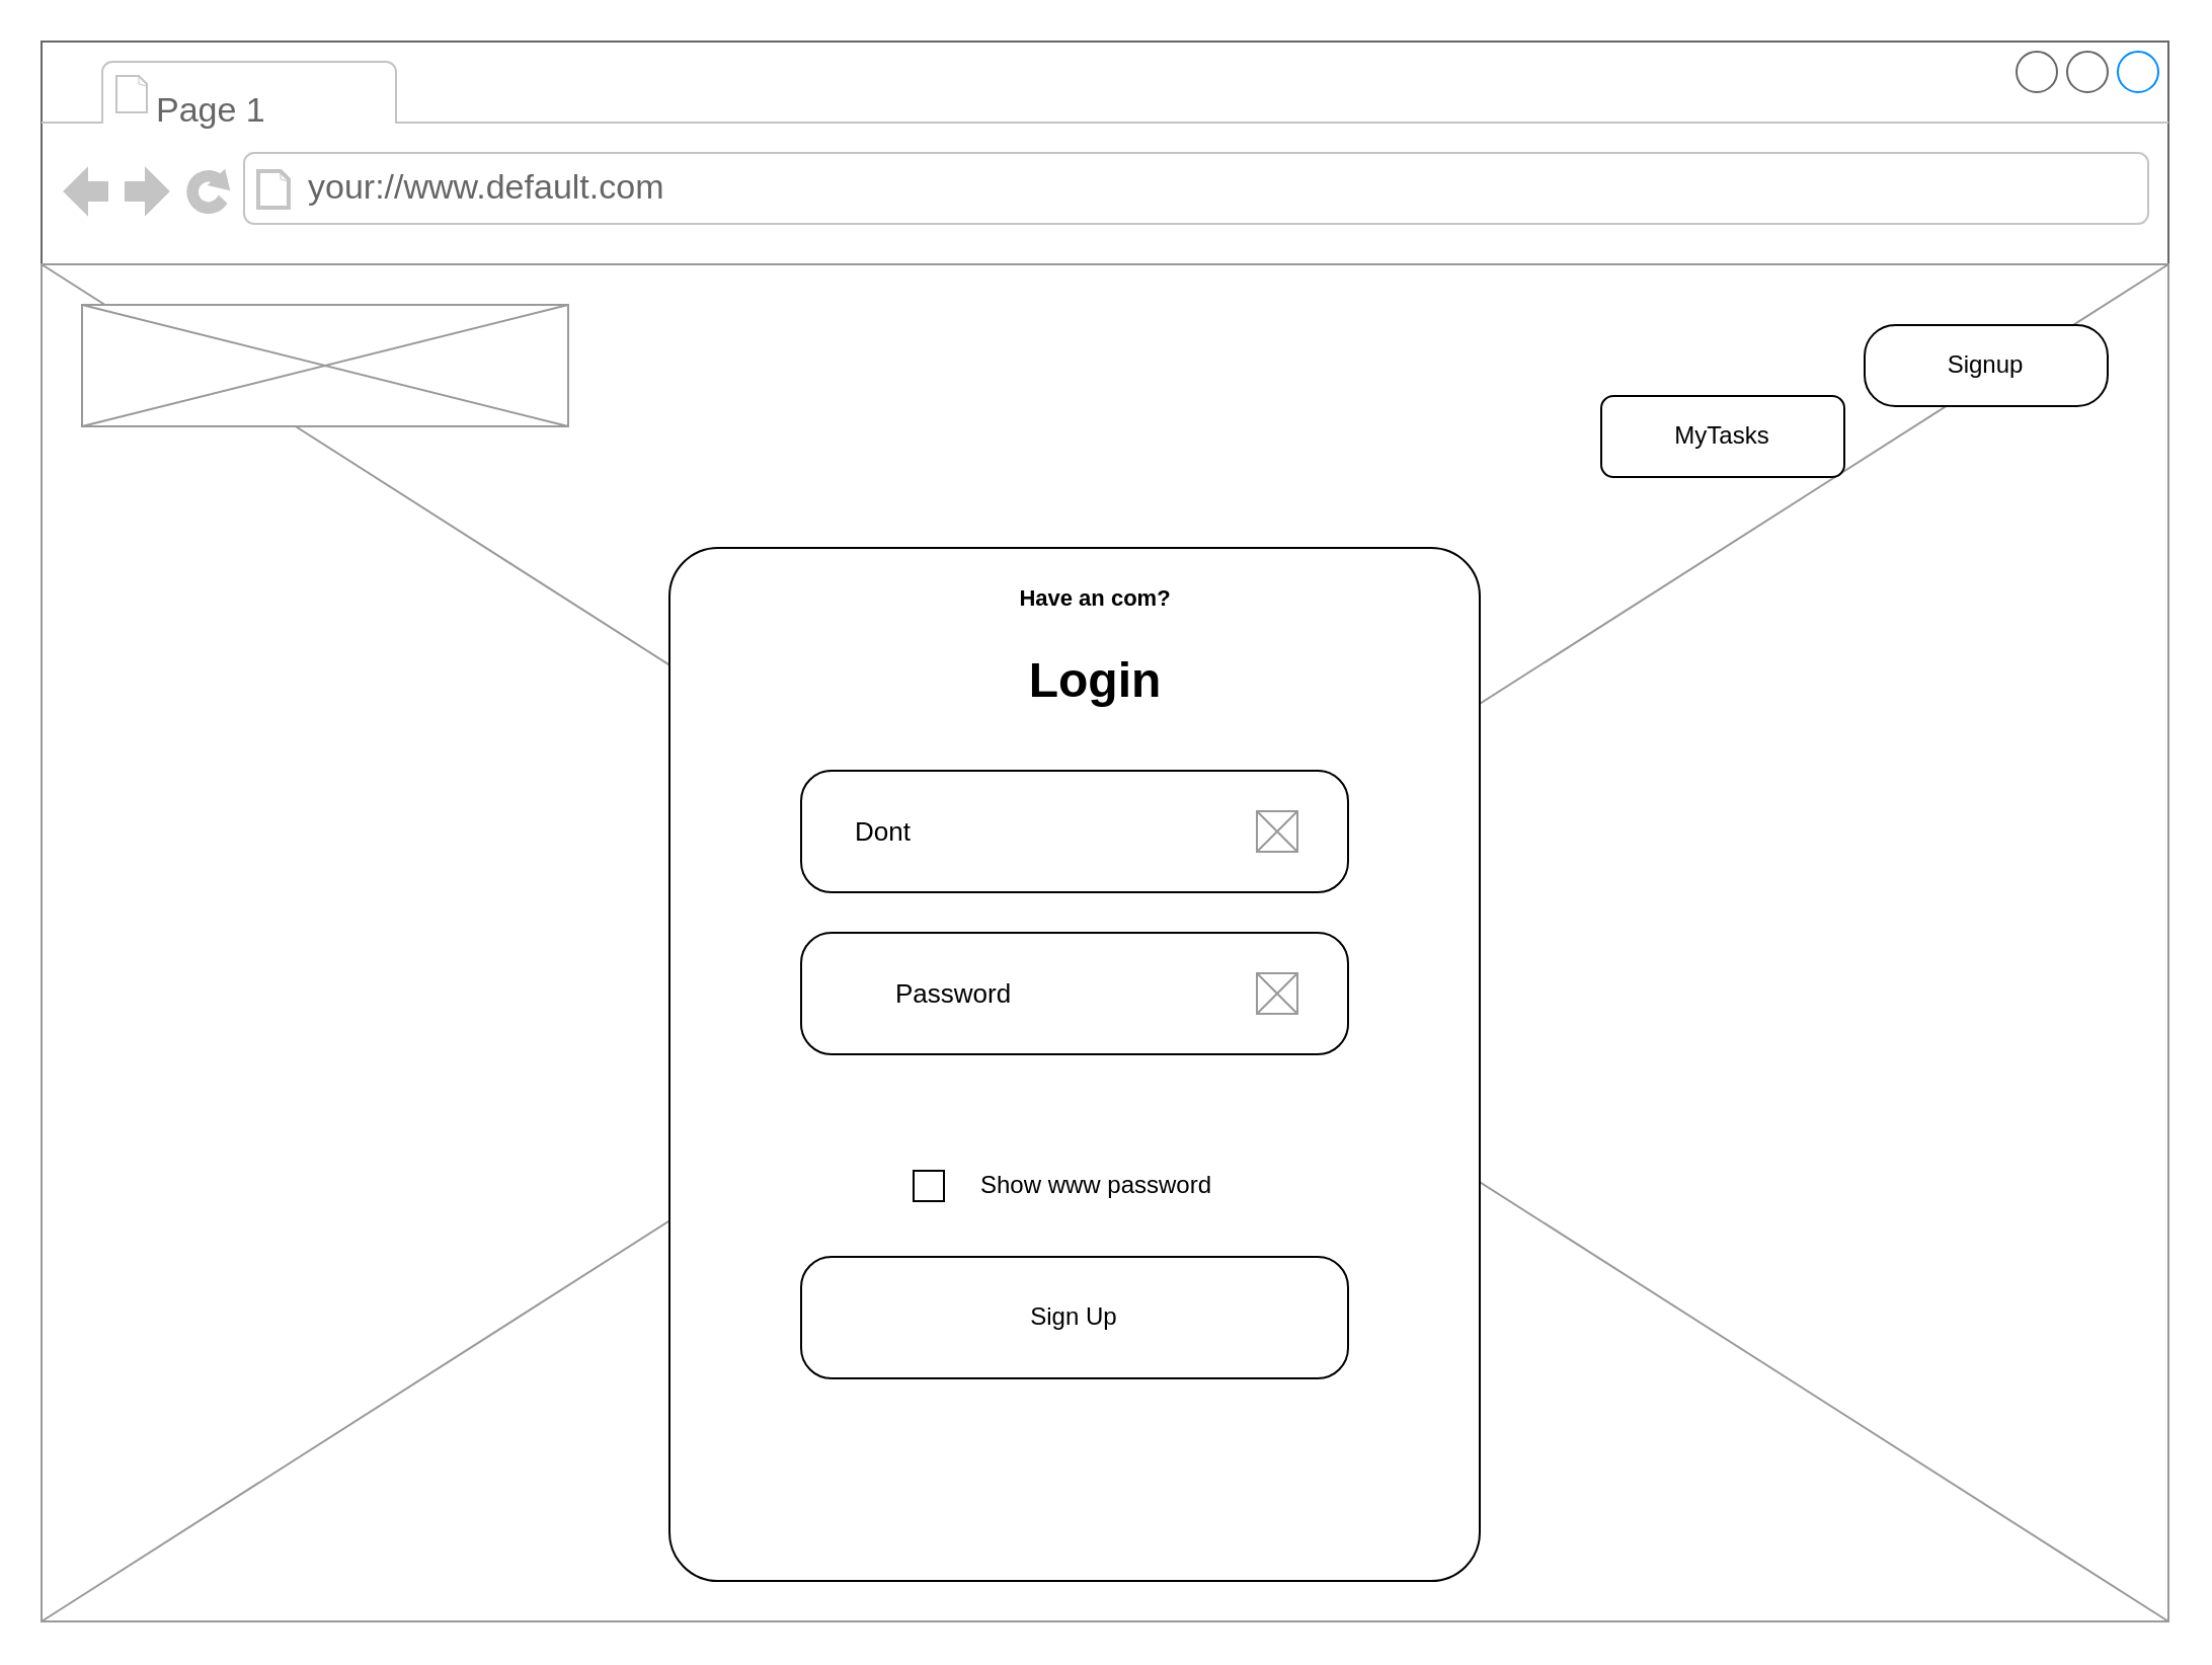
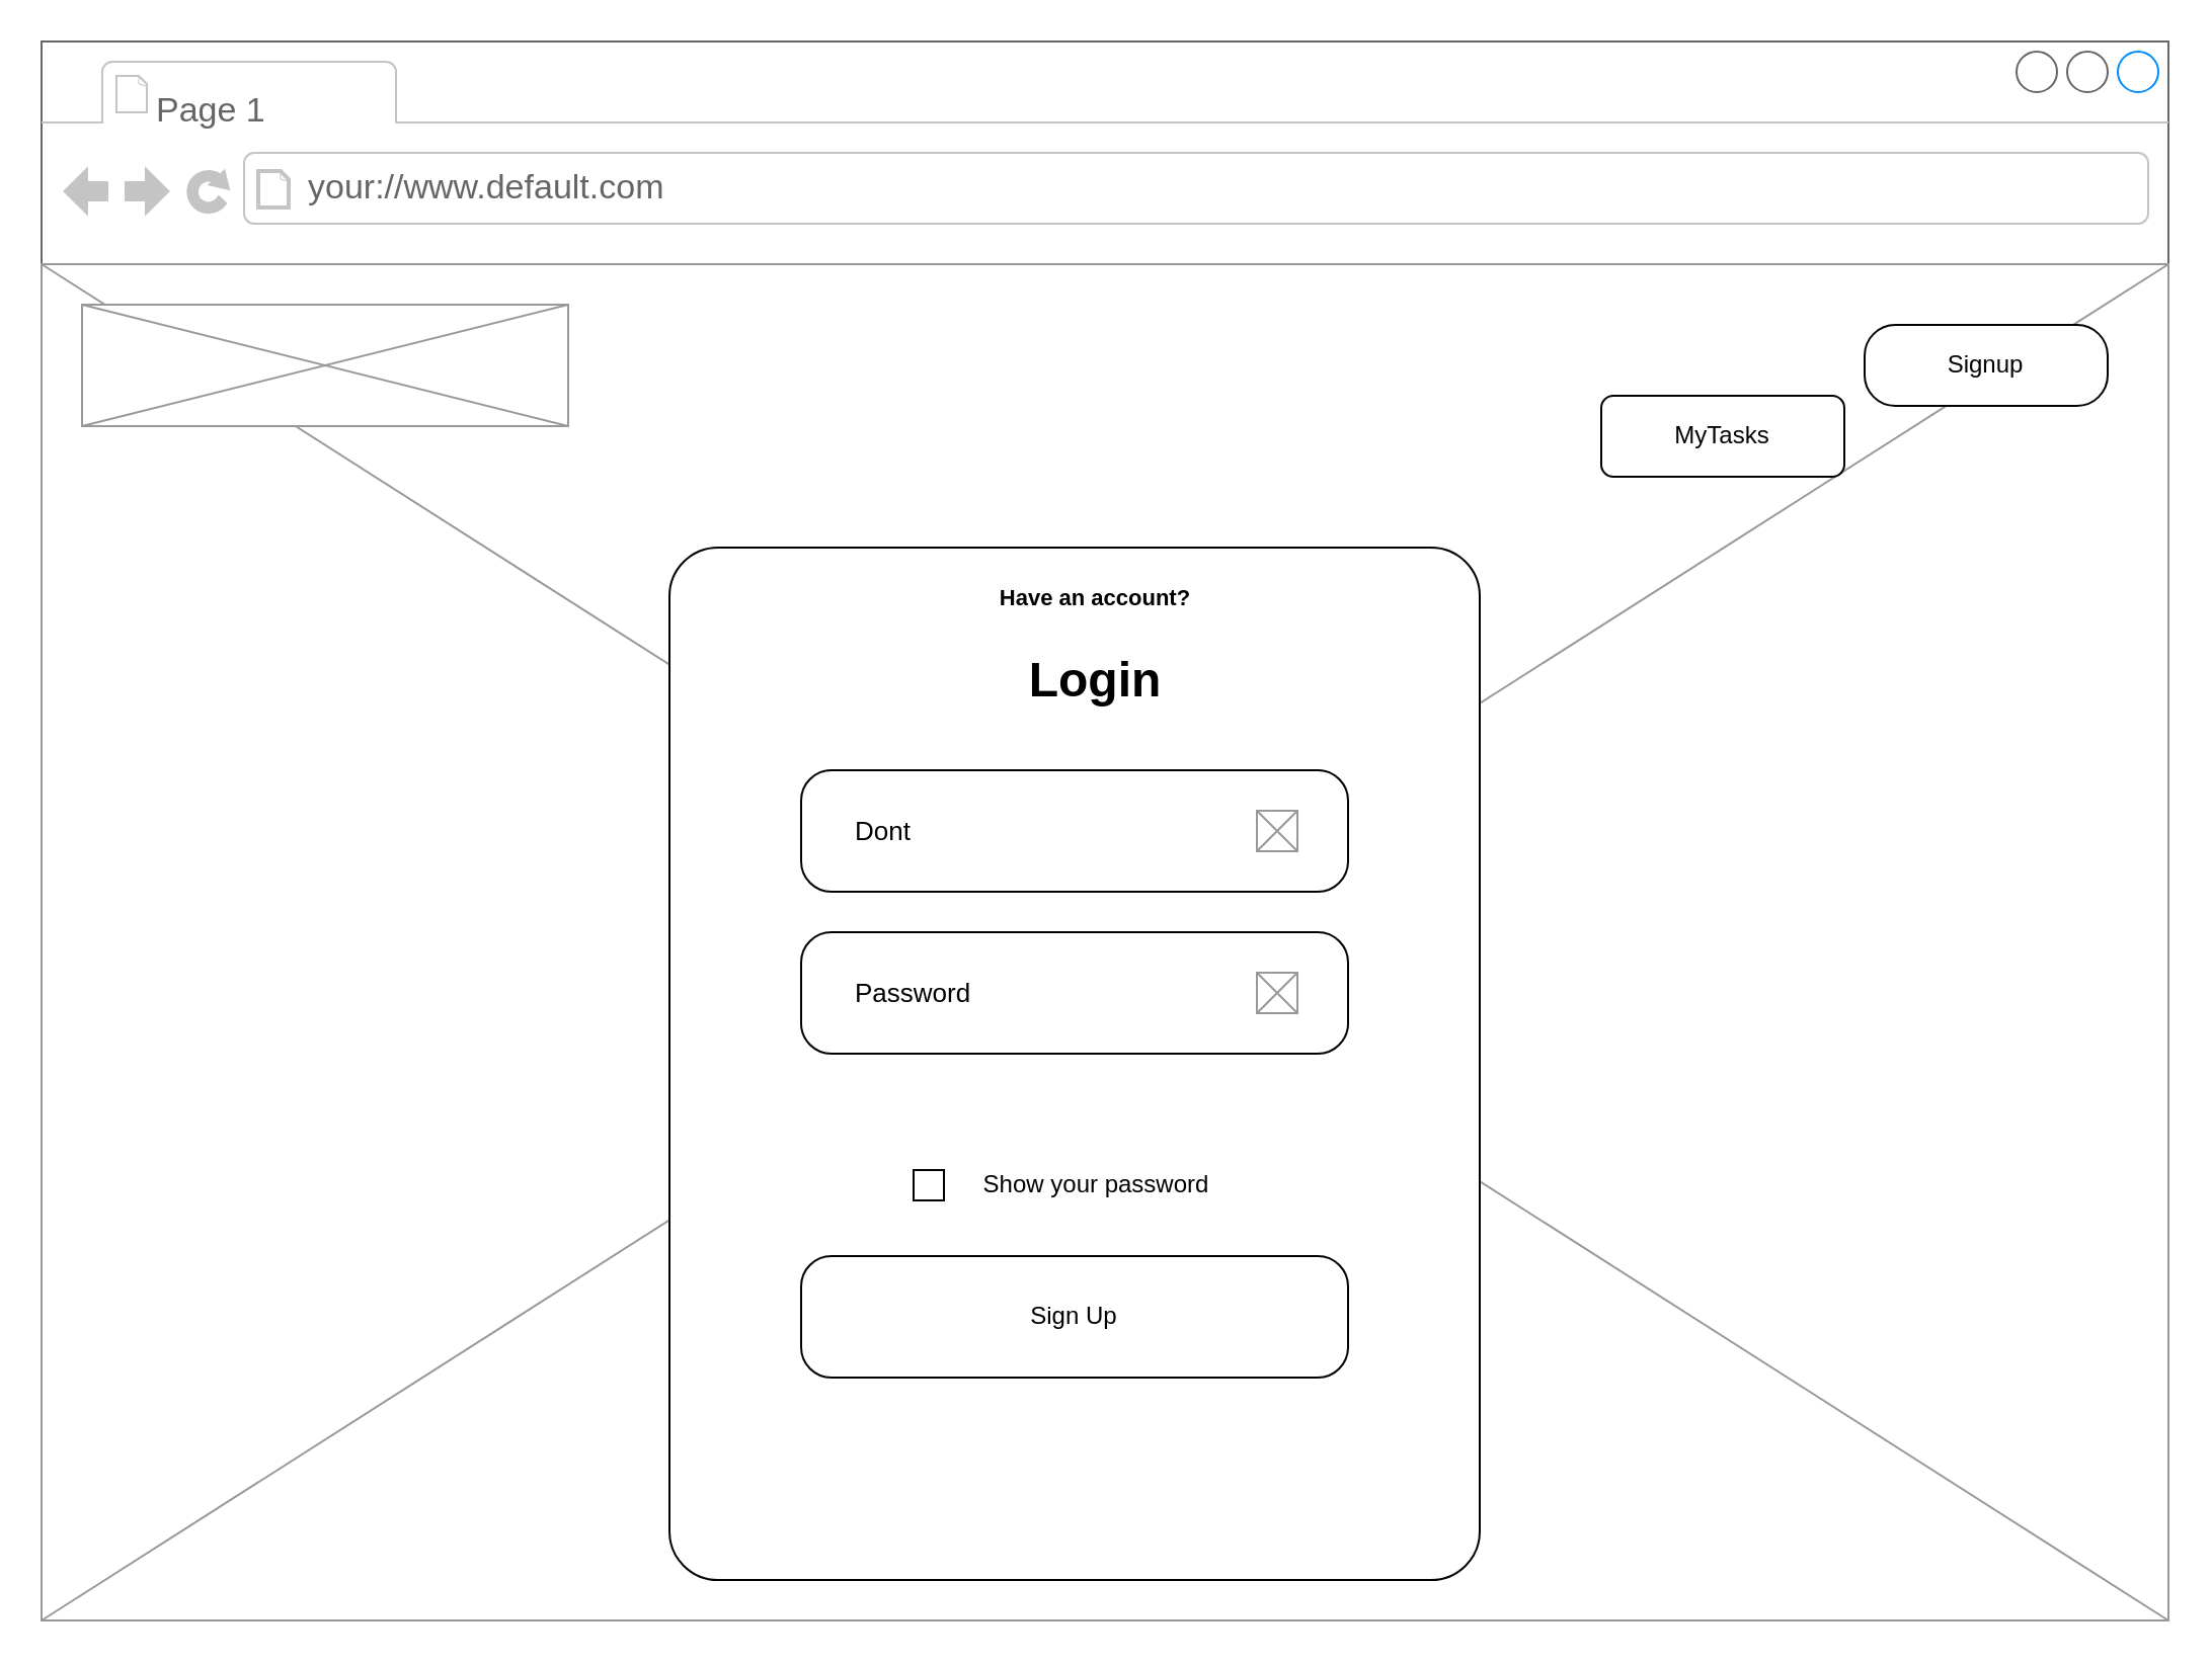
  <mxCell id="0" />
  <mxCell id="1" parent="0" />
  <mxCell id="2" value="" style="strokeWidth=1;shadow=0;dashed=0;align=center;html=1;shape=mxgraph.mockup.containers.browserWindow;rSize=0;strokeColor=#666666;mainText=,;recursiveResize=0;rounded=0;labelBackgroundColor=none;fontFamily=Verdana;fontSize=12" parent="1" vertex="1"><mxGeometry x="20" y="20" width="1050" height="780" as="geometry" /></mxCell>
  <mxCell id="3" value="Page 1" style="strokeWidth=1;shadow=0;dashed=0;align=center;html=1;shape=mxgraph.mockup.containers.anchor;fontSize=17;fontColor=#666666;align=left;" parent="2" vertex="1"><mxGeometry x="55" y="22" width="110" height="26" as="geometry" /></mxCell>
  <mxCell id="4" value="your://www.default.com" style="strokeWidth=1;shadow=0;dashed=0;align=center;html=1;shape=mxgraph.mockup.containers.anchor;rSize=0;fontSize=17;fontColor=#666666;align=left;" parent="2" vertex="1"><mxGeometry x="130" y="60" width="250" height="26" as="geometry" /></mxCell>
  <mxCell id="5" value="" style="verticalLabelPosition=bottom;shadow=0;dashed=0;align=center;html=1;verticalAlign=top;strokeWidth=1;shape=mxgraph.mockup.graphics.simpleIcon;strokeColor=#999999;fillColor=#ffffff;rounded=0;labelBackgroundColor=none;fontFamily=Verdana;fontSize=12;fontColor=#000000;" vertex="1" parent="2"><mxGeometry y="110" width="1050" height="670" as="geometry" /></mxCell>
  <mxCell id="6" value="" style="rounded=1;whiteSpace=wrap;html=1;arcSize=6;" vertex="1" parent="2"><mxGeometry x="310" y="250" width="400" height="510" as="geometry" /></mxCell>
  <mxCell id="7" value="" style="rounded=1;whiteSpace=wrap;html=1;arcSize=25;" vertex="1" parent="2"><mxGeometry x="375" y="360" width="270" height="60" as="geometry" /></mxCell>
  <mxCell id="8" value="Dont" style="text;html=1;strokeColor=none;fillColor=none;align=left;verticalAlign=middle;whiteSpace=wrap;rounded=0;fontSize=13;" vertex="1" parent="2"><mxGeometry x="400" y="375" width="150" height="30" as="geometry" /></mxCell>
  <mxCell id="9" value="" style="verticalLabelPosition=bottom;shadow=0;dashed=0;align=center;html=1;verticalAlign=top;strokeWidth=1;shape=mxgraph.mockup.graphics.simpleIcon;strokeColor=#999999;" vertex="1" parent="2"><mxGeometry x="20" y="130" width="240" height="60" as="geometry" /></mxCell>
  <mxCell id="10" value="MyTasks" style="rounded=1;whiteSpace=wrap;html=1;" vertex="1" parent="2"><mxGeometry x="770" y="175" width="120" height="40" as="geometry" /></mxCell>
  <mxCell id="11" value="Signup" style="rounded=1;whiteSpace=wrap;html=1;arcSize=38;" vertex="1" parent="2"><mxGeometry x="900" y="140" width="120" height="40" as="geometry" /></mxCell>
- <mxCell id="12" value="&lt;h1 style=&quot;font-size: 11px;&quot;&gt;Have an com?&lt;/h1&gt;" style="text;html=1;strokeColor=none;fillColor=none;spacing=5;spacingTop=-20;whiteSpace=wrap;overflow=hidden;rounded=0;align=center;verticalAlign=middle;fontSize=11;" vertex="1" parent="2"><mxGeometry x="338" y="260" width="365" height="50" as="geometry" /></mxCell>
+ <mxCell id="12" value="&lt;h1 style=&quot;font-size: 11px;&quot;&gt;Have an account?&lt;/h1&gt;" style="text;html=1;strokeColor=none;fillColor=none;spacing=5;spacingTop=-20;whiteSpace=wrap;overflow=hidden;rounded=0;align=center;verticalAlign=middle;fontSize=11;" vertex="1" parent="2"><mxGeometry x="338" y="260" width="365" height="50" as="geometry" /></mxCell>
  <mxCell id="13" value="&lt;h1&gt;Login&lt;/h1&gt;" style="text;html=1;strokeColor=none;fillColor=none;spacing=5;spacingTop=-20;whiteSpace=wrap;overflow=hidden;rounded=0;align=center;verticalAlign=middle;" vertex="1" parent="2"><mxGeometry x="338" y="300" width="365" height="50" as="geometry" /></mxCell>
  <mxCell id="14" value="" style="verticalLabelPosition=bottom;shadow=0;dashed=0;align=center;html=1;verticalAlign=top;strokeWidth=1;shape=mxgraph.mockup.graphics.simpleIcon;strokeColor=#999999;" vertex="1" parent="2"><mxGeometry x="600" y="380" width="20" height="20" as="geometry" /></mxCell>
  <mxCell id="15" value="" style="rounded=1;whiteSpace=wrap;html=1;arcSize=25;" vertex="1" parent="2"><mxGeometry x="375" y="440" width="270" height="60" as="geometry" /></mxCell>
- <mxCell id="16" value="Password" style="text;html=1;strokeColor=none;fillColor=none;align=left;verticalAlign=middle;whiteSpace=wrap;rounded=0;fontSize=13;" vertex="1" parent="2"><mxGeometry x="420" y="455" width="150" height="30" as="geometry" /></mxCell>
+ <mxCell id="16" value="Password" style="text;html=1;strokeColor=none;fillColor=none;align=left;verticalAlign=middle;whiteSpace=wrap;rounded=0;fontSize=13;" vertex="1" parent="2"><mxGeometry x="400" y="455" width="150" height="30" as="geometry" /></mxCell>
  <mxCell id="17" value="" style="verticalLabelPosition=bottom;shadow=0;dashed=0;align=center;html=1;verticalAlign=top;strokeWidth=1;shape=mxgraph.mockup.graphics.simpleIcon;strokeColor=#999999;" vertex="1" parent="2"><mxGeometry x="600" y="460" width="20" height="20" as="geometry" /></mxCell>
  <mxCell id="18" value="Sign Up" style="rounded=1;whiteSpace=wrap;html=1;arcSize=25;" vertex="1" parent="2"><mxGeometry x="375" y="600" width="270" height="60" as="geometry" /></mxCell>
- <mxCell id="19" value="Show www password" style="text;html=1;strokeColor=none;fillColor=none;align=center;verticalAlign=middle;whiteSpace=wrap;rounded=0;" vertex="1" parent="2"><mxGeometry x="430.5" y="550" width="180" height="30" as="geometry" /></mxCell>
+ <mxCell id="19" value="Show your password" style="text;html=1;strokeColor=none;fillColor=none;align=center;verticalAlign=middle;whiteSpace=wrap;rounded=0;" vertex="1" parent="2"><mxGeometry x="430.5" y="550" width="180" height="30" as="geometry" /></mxCell>
  <mxCell id="20" value="" style="rounded=0;whiteSpace=wrap;html=1;" vertex="1" parent="2"><mxGeometry x="430.5" y="557.5" width="15" height="15" as="geometry" /></mxCell>
